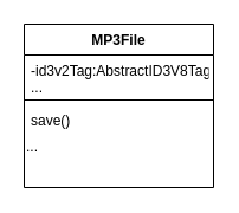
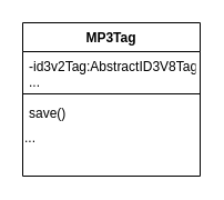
  <mxCell id="0" />
  <mxCell id="1" parent="0" />
- <mxCell id="2" value="MP3File" style="swimlane;fontStyle=1;align=center;verticalAlign=top;childLayout=stackLayout;horizontal=1;startSize=26;horizontalStack=0;resizeParent=1;resizeLast=0;collapsible=1;marginBottom=0;rounded=0;shadow=0;strokeWidth=1;" vertex="1" parent="1"><mxGeometry y="20" width="160" height="138" as="geometry" x="20"><mxRectangle x="230" y="140" width="160" height="26" as="alternateBounds" /></mxGeometry></mxCell>
+ <mxCell id="2" value="MP3Tag" style="swimlane;fontStyle=1;align=center;verticalAlign=top;childLayout=stackLayout;horizontal=1;startSize=26;horizontalStack=0;resizeParent=1;resizeLast=0;collapsible=1;marginBottom=0;rounded=0;shadow=0;strokeWidth=1;" vertex="1" parent="1"><mxGeometry y="20" width="160" height="138" as="geometry" x="20"><mxRectangle x="230" y="140" width="160" height="26" as="alternateBounds" /></mxGeometry></mxCell>
  <mxCell id="3" value="-id3v2Tag:AbstractID3V8Tag&#10;..." style="text;align=left;verticalAlign=top;spacingLeft=4;spacingRight=4;overflow=hidden;rotatable=0;points=[[0,0.5],[1,0.5]];portConstraint=eastwest;" vertex="1" parent="2"><mxGeometry y="26" width="160" height="34" as="geometry" /></mxCell>
  <mxCell id="4" value="" style="line;html=1;strokeWidth=1;align=left;verticalAlign=middle;spacingTop=-1;spacingLeft=3;spacingRight=3;rotatable=0;labelPosition=right;points=[];portConstraint=eastwest;" vertex="1" parent="2"><mxGeometry y="60" width="160" height="8" as="geometry" /></mxCell>
  <mxCell id="5" value="save()" style="text;align=left;verticalAlign=top;spacingLeft=4;spacingRight=4;overflow=hidden;rotatable=0;points=[[0,0.5],[1,0.5]];portConstraint=eastwest;" vertex="1" parent="2"><mxGeometry y="68" width="160" height="26" as="geometry" /></mxCell>
  <mxCell id="6" value="..." style="text;html=1;align=left;verticalAlign=middle;resizable=0;points=[];autosize=1;" vertex="1" parent="2"><mxGeometry y="94" width="160" height="20" as="geometry" /></mxCell>
